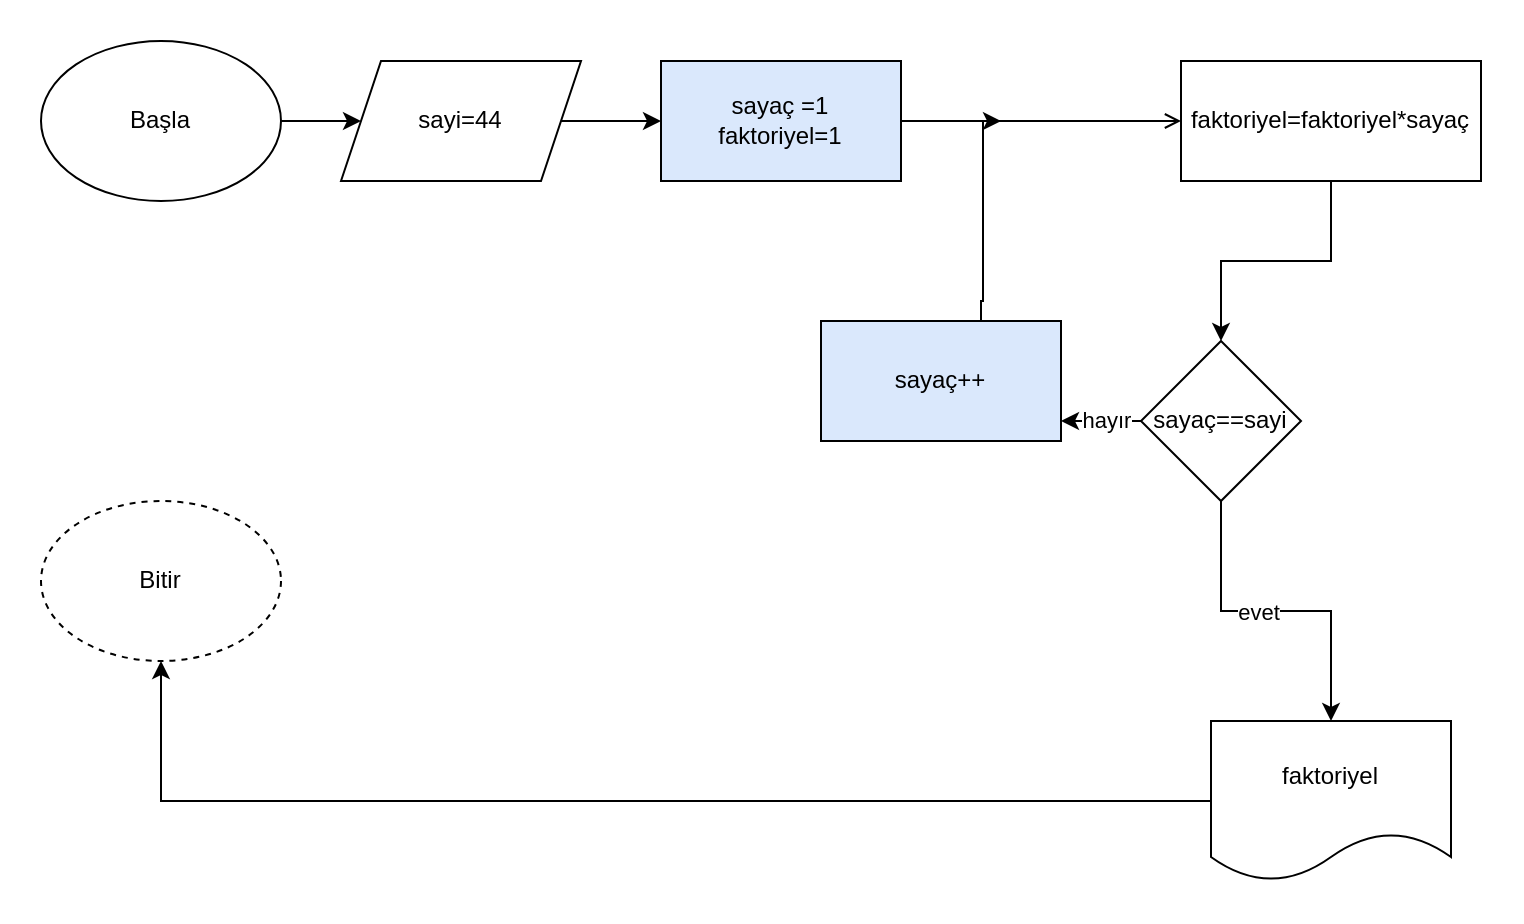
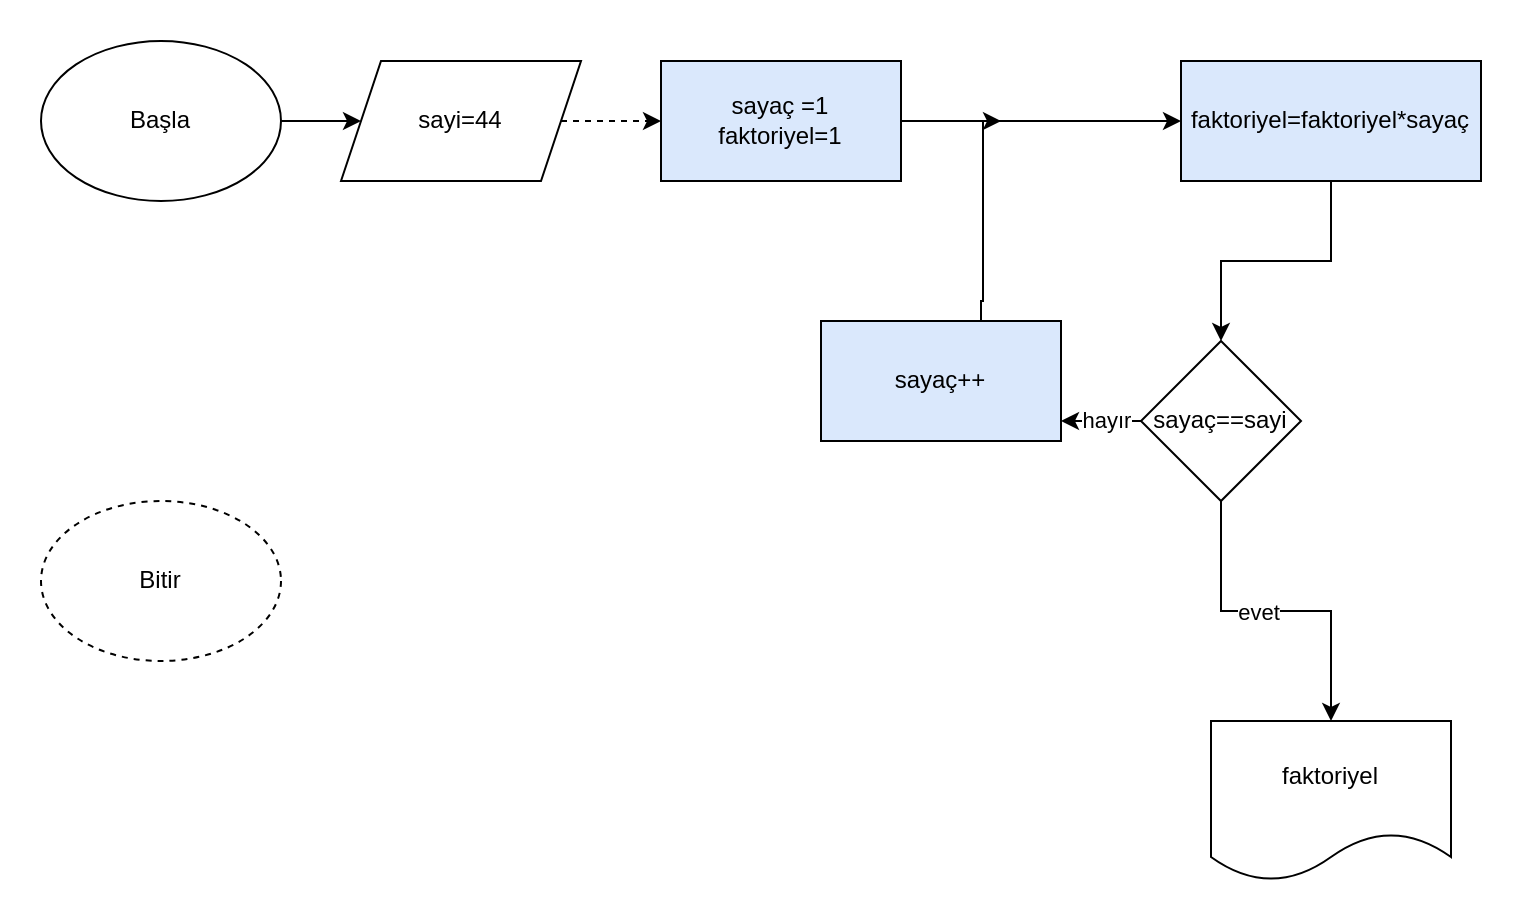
  <mxCell id="0" />
  <mxCell id="1" parent="0" />
  <mxCell id="2" style="edgeStyle=orthogonalEdgeStyle;rounded=0;orthogonalLoop=1;jettySize=auto;html=1;" parent="1" source="3" target="5" edge="1"><mxGeometry relative="1" as="geometry" /></mxCell>
  <mxCell id="3" value="&lt;font style=&quot;vertical-align: inherit;&quot;&gt;&lt;font style=&quot;vertical-align: inherit;&quot;&gt;Başla&lt;/font&gt;&lt;/font&gt;" style="ellipse;whiteSpace=wrap;html=1;" parent="1" vertex="1"><mxGeometry x="20" y="20" width="120" height="80" as="geometry" /></mxCell>
- <mxCell id="4" style="edgeStyle=orthogonalEdgeStyle;rounded=0;orthogonalLoop=1;jettySize=auto;html=1;" parent="1" source="5" target="7" edge="1"><mxGeometry relative="1" as="geometry" /></mxCell>
+ <mxCell id="4" style="edgeStyle=orthogonalEdgeStyle;rounded=0;orthogonalLoop=1;jettySize=auto;html=1;dashed=1;" parent="1" source="5" target="7" edge="1"><mxGeometry relative="1" as="geometry" /></mxCell>
  <mxCell id="5" value="sayi=44" style="shape=parallelogram;perimeter=parallelogramPerimeter;whiteSpace=wrap;html=1;fixedSize=1;" parent="1" vertex="1"><mxGeometry x="170" width="120" height="60" as="geometry" y="30" /></mxCell>
- <mxCell id="6" style="edgeStyle=orthogonalEdgeStyle;rounded=0;orthogonalLoop=1;jettySize=auto;html=1;endArrow=open;" parent="1" source="7" target="9" edge="1"><mxGeometry relative="1" as="geometry" /></mxCell>
+ <mxCell id="6" style="edgeStyle=orthogonalEdgeStyle;rounded=0;orthogonalLoop=1;jettySize=auto;html=1;" parent="1" source="7" target="9" edge="1"><mxGeometry relative="1" as="geometry" /></mxCell>
  <mxCell id="7" value="sayaç =1&lt;br&gt;faktoriyel=1" style="rounded=0;whiteSpace=wrap;html=1;fillColor=#dae8fc;" parent="1" vertex="1"><mxGeometry x="330" width="120" height="60" as="geometry" y="30" /></mxCell>
  <mxCell id="8" style="edgeStyle=orthogonalEdgeStyle;rounded=0;orthogonalLoop=1;jettySize=auto;html=1;" parent="1" source="9" target="14" edge="1"><mxGeometry relative="1" as="geometry"><mxPoint x="680" y="230" as="targetPoint" /></mxGeometry></mxCell>
- <mxCell id="9" value="faktoriyel=faktoriyel*sayaç" style="rounded=0;whiteSpace=wrap;html=1;" parent="1" vertex="1"><mxGeometry x="590" width="150" height="60" as="geometry" y="30" /></mxCell>
+ <mxCell id="9" value="faktoriyel=faktoriyel*sayaç" style="rounded=0;whiteSpace=wrap;html=1;fillColor=#dae8fc;" parent="1" vertex="1"><mxGeometry x="590" width="150" height="60" as="geometry" y="30" /></mxCell>
  <mxCell id="10" style="edgeStyle=orthogonalEdgeStyle;rounded=0;orthogonalLoop=1;jettySize=auto;html=1;" parent="1" source="14" target="16" edge="1"><mxGeometry relative="1" as="geometry"><Array as="points"><mxPoint x="580" y="190" /><mxPoint x="580" y="190" /></Array></mxGeometry></mxCell>
  <mxCell id="11" value="hayır" style="edgeLabel;html=1;align=center;verticalAlign=middle;resizable=0;points=[];" parent="10" vertex="1" connectable="0"><mxGeometry x="-0.12" y="-1" relative="1" as="geometry"><mxPoint as="offset" /></mxGeometry></mxCell>
  <mxCell id="12" style="edgeStyle=orthogonalEdgeStyle;rounded=0;orthogonalLoop=1;jettySize=auto;html=1;" parent="1" source="14" target="18" edge="1"><mxGeometry relative="1" as="geometry" /></mxCell>
  <mxCell id="13" value="evet" style="edgeLabel;html=1;align=center;verticalAlign=middle;resizable=0;points=[];" parent="12" vertex="1" connectable="0"><mxGeometry x="-0.111" relative="1" as="geometry"><mxPoint as="offset" /></mxGeometry></mxCell>
  <mxCell id="14" value="sayaç==sayi" style="rhombus;whiteSpace=wrap;html=1;" parent="1" vertex="1"><mxGeometry x="570" y="170" width="80" height="80" as="geometry" /></mxCell>
  <mxCell id="15" style="edgeStyle=orthogonalEdgeStyle;rounded=0;orthogonalLoop=1;jettySize=auto;html=1;" parent="1" source="16" edge="1"><mxGeometry relative="1" as="geometry"><mxPoint x="500" y="60" as="targetPoint" /><Array as="points"><mxPoint x="490" y="150" /><mxPoint x="491" y="150" /></Array></mxGeometry></mxCell>
  <mxCell id="16" value="sayaç++" style="rounded=0;whiteSpace=wrap;html=1;fillColor=#dae8fc;" parent="1" vertex="1"><mxGeometry x="410" y="160" width="120" height="60" as="geometry" /></mxCell>
- <mxCell id="17" style="edgeStyle=orthogonalEdgeStyle;rounded=0;orthogonalLoop=1;jettySize=auto;html=1;" parent="1" source="18" target="19" edge="1"><mxGeometry relative="1" as="geometry" /></mxCell>
  <mxCell id="18" value="faktoriyel" style="shape=document;whiteSpace=wrap;html=1;boundedLbl=1;" parent="1" vertex="1"><mxGeometry x="605" y="360" width="120" height="80" as="geometry" /></mxCell>
  <mxCell id="19" value="Bitir" style="ellipse;whiteSpace=wrap;html=1;dashed=1;" parent="1" vertex="1"><mxGeometry x="20" y="250" width="120" height="80" as="geometry" /></mxCell>
